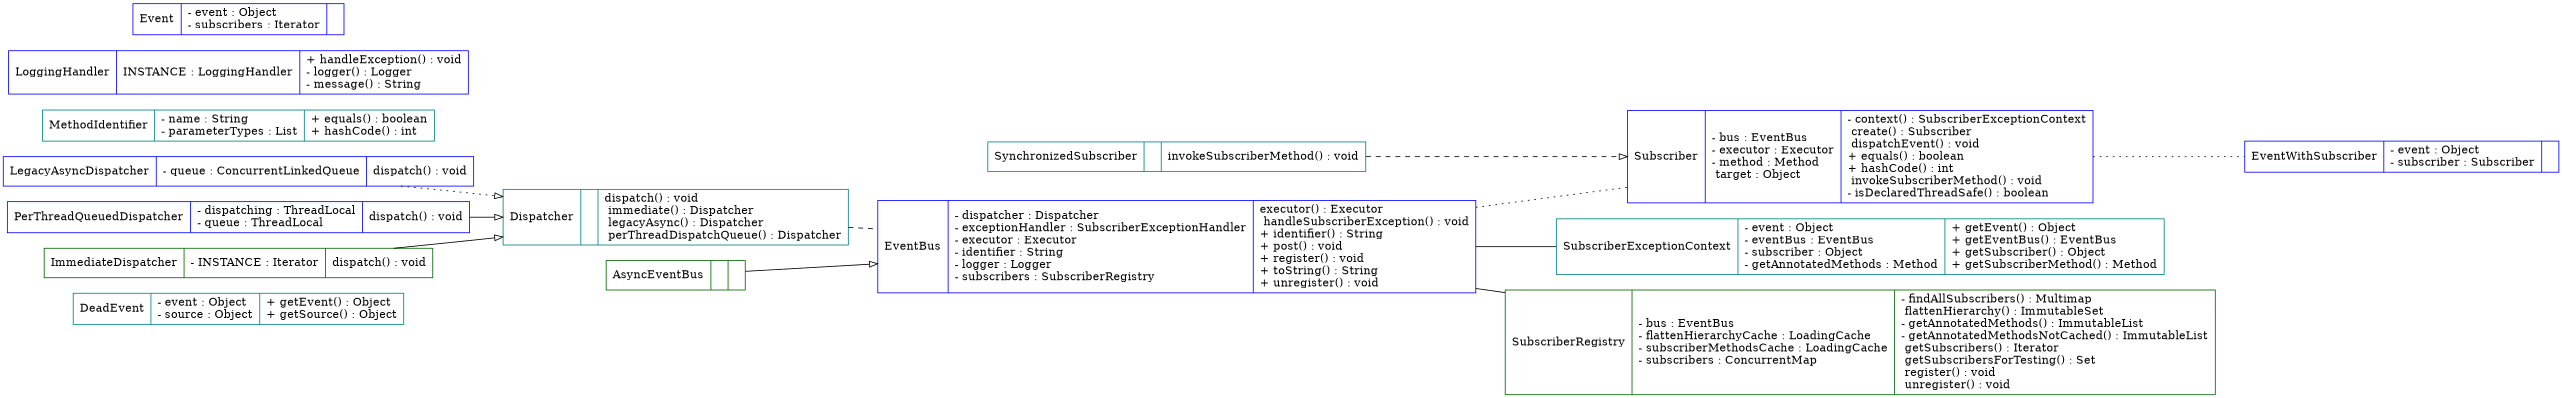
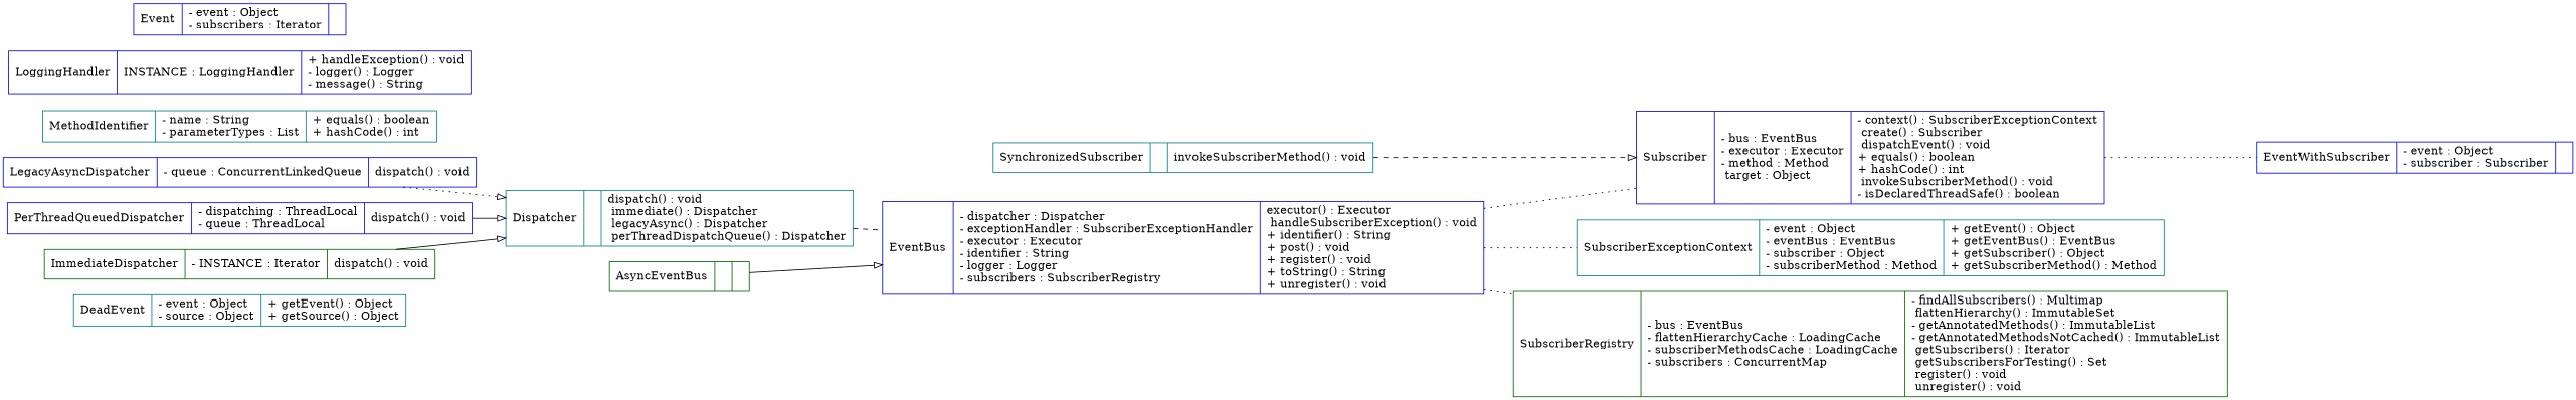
  digraph {
    rankdir=LR
    node [color=blue fillcolor="#ffffff" shape=record style=filled]
    edge [arrowhead=empty style=dotted]
    n1 [color=teal label="{DeadEvent|- event : Object\l- source : Object\l|+ getEvent() : Object\l+ getSource() : Object\l}"]
    n2 [label="{LegacyAsyncDispatcher|- queue : ConcurrentLinkedQueue\l|  dispatch() : void\l}"]
    n3 [color=teal label="{Dispatcher||  dispatch() : void\l  immediate() : Dispatcher\l  legacyAsync() : Dispatcher\l  perThreadDispatchQueue() : Dispatcher\l}"]
    n4 [label="{EventBus|- dispatcher : Dispatcher\l- exceptionHandler : SubscriberExceptionHandler\l- executor : Executor\l- identifier : String\l- logger : Logger\l- subscribers : SubscriberRegistry\l|  executor() : Executor\l  handleSubscriberException() : void\l+ identifier() : String\l+ post() : void\l+ register() : void\l+ toString() : String\l+ unregister() : void\l}"]
    n5 [label="{PerThreadQueuedDispatcher|- dispatching : ThreadLocal\l- queue : ThreadLocal\l|  dispatch() : void\l}"]
    n6 [label="{EventWithSubscriber|- event : Object\l- subscriber : Subscriber\l|}"]
    n7 [color=teal label="{MethodIdentifier|- name : String\l- parameterTypes : List\l|+ equals() : boolean\l+ hashCode() : int\l}"]
    n8 [label="{Subscriber|- bus : EventBus\l- executor : Executor\l- method : Method\l  target : Object\l|- context() : SubscriberExceptionContext\l  create() : Subscriber\l  dispatchEvent() : void\l+ equals() : boolean\l+ hashCode() : int\l  invokeSubscriberMethod() : void\l- isDeclaredThreadSafe() : boolean\l}"]
-   n9 [color=teal label="{SubscriberExceptionContext|- event : Object\l- eventBus : EventBus\l- subscriber : Object\l- getAnnotatedMethods : Method\l|+ getEvent() : Object\l+ getEventBus() : EventBus\l+ getSubscriber() : Object\l+ getSubscriberMethod() : Method\l}"]
+   n9 [color=teal label="{SubscriberExceptionContext|- event : Object\l- eventBus : EventBus\l- subscriber : Object\l- subscriberMethod : Method\l|+ getEvent() : Object\l+ getEventBus() : EventBus\l+ getSubscriber() : Object\l+ getSubscriberMethod() : Method\l}"]
    n10 [color=teal label="{SynchronizedSubscriber||  invokeSubscriberMethod() : void\l}"]
    n11 [color=darkgreen label="{AsyncEventBus||}"]
    n12 [color=darkgreen label="{SubscriberRegistry|- bus : EventBus\l- flattenHierarchyCache : LoadingCache\l- subscriberMethodsCache : LoadingCache\l- subscribers : ConcurrentMap\l|- findAllSubscribers() : Multimap\l  flattenHierarchy() : ImmutableSet\l- getAnnotatedMethods() : ImmutableList\l- getAnnotatedMethodsNotCached() : ImmutableList\l  getSubscribers() : Iterator\l  getSubscribersForTesting() : Set\l  register() : void\l  unregister() : void\l}"]
    n13 [label="{LoggingHandler|  INSTANCE : LoggingHandler\l|+ handleException() : void\l- logger() : Logger\l- message() : String\l}"]
    n14 [label="{Event|- event : Object\l- subscribers : Iterator\l|}"]
    n15 [color=darkgreen label="{ImmediateDispatcher|- INSTANCE : Iterator\l|  dispatch() : void\l}"]
    n2 -> n3
    n3 -> n4 [arrowhead=none style=dashed]
    n4 -> n8 [arrowhead=none]
-   n4 -> n9 [arrowhead=none style=solid]
-   n4 -> n12 [arrowhead=none style=solid]
+   n4 -> n9 [arrowhead=none]
+   n4 -> n12 [arrowhead=none]
    n5 -> n3 [style=solid]
    n8 -> n6 [arrowhead=none]
    n10 -> n8 [style=dashed]
    n11 -> n4 [style=solid]
    n15 -> n3 [style=solid]
  }
